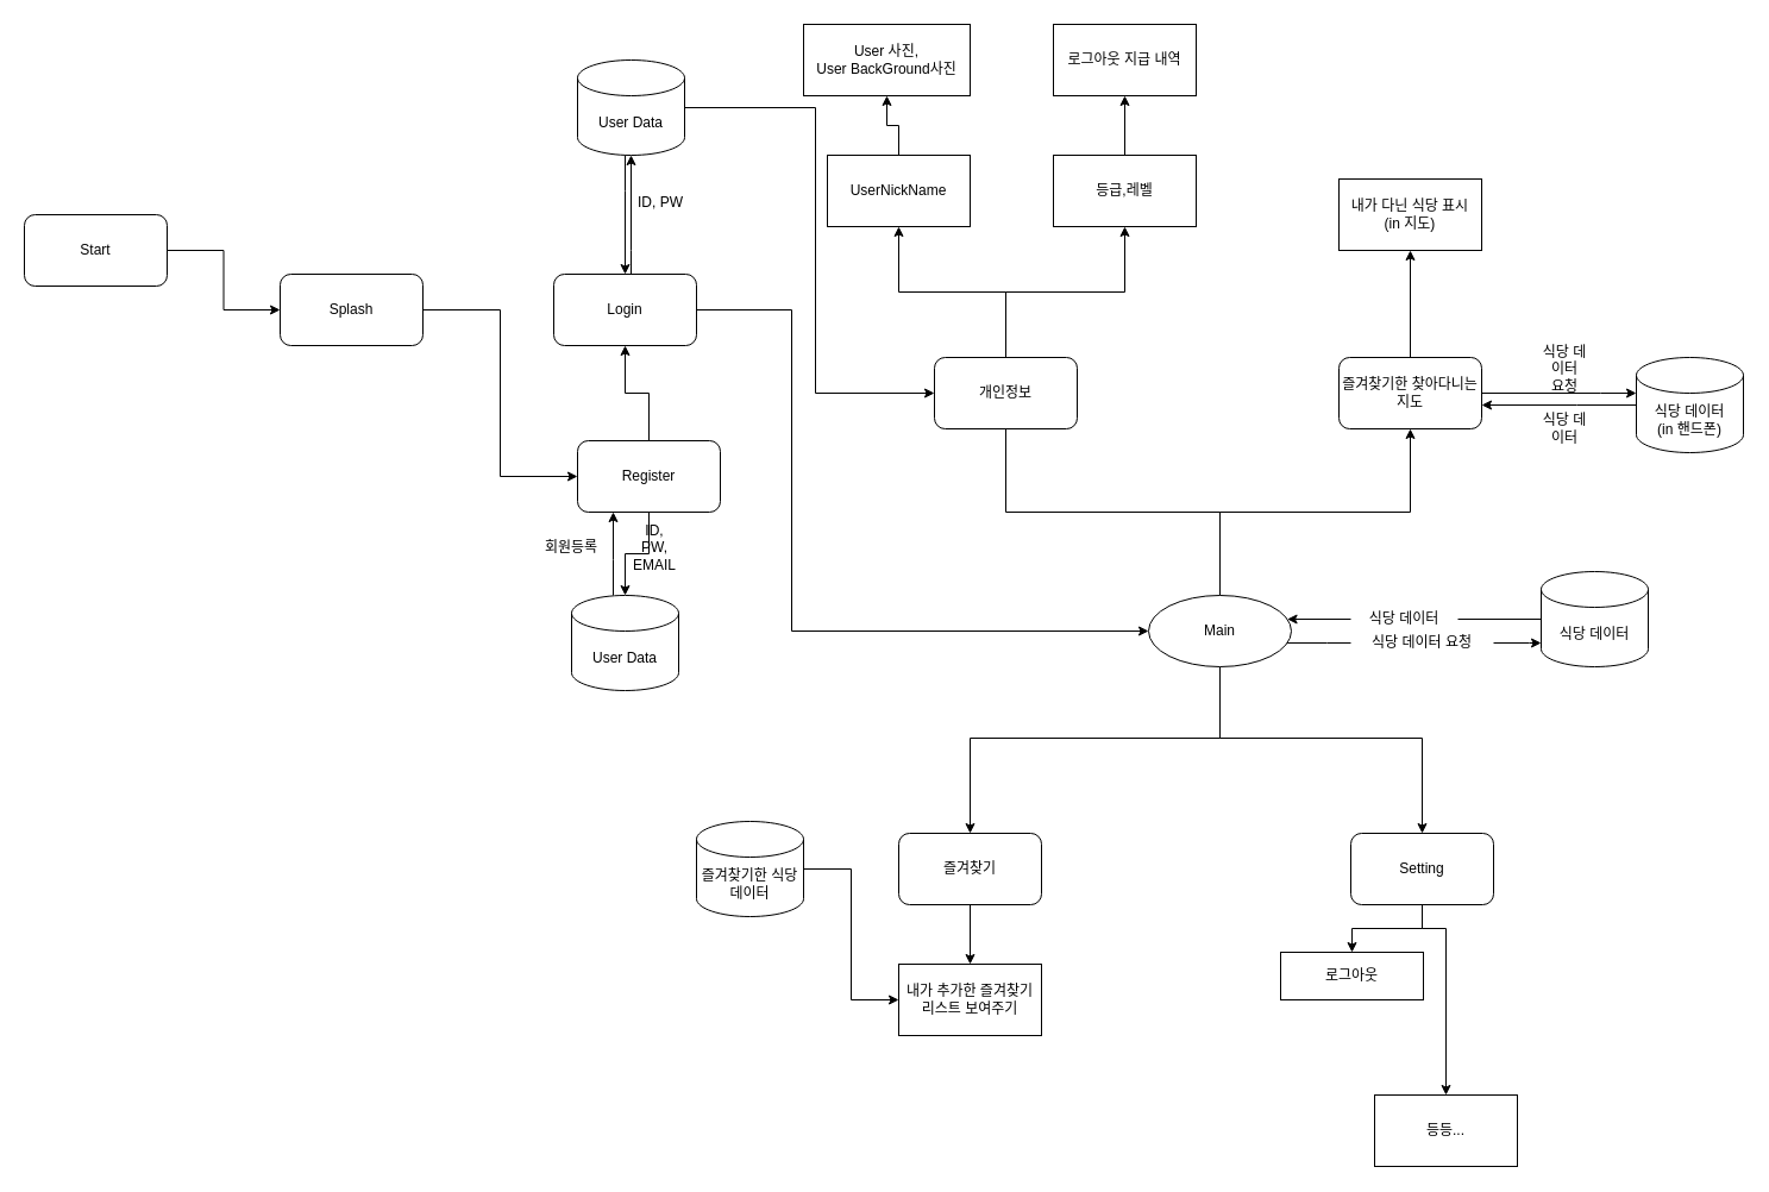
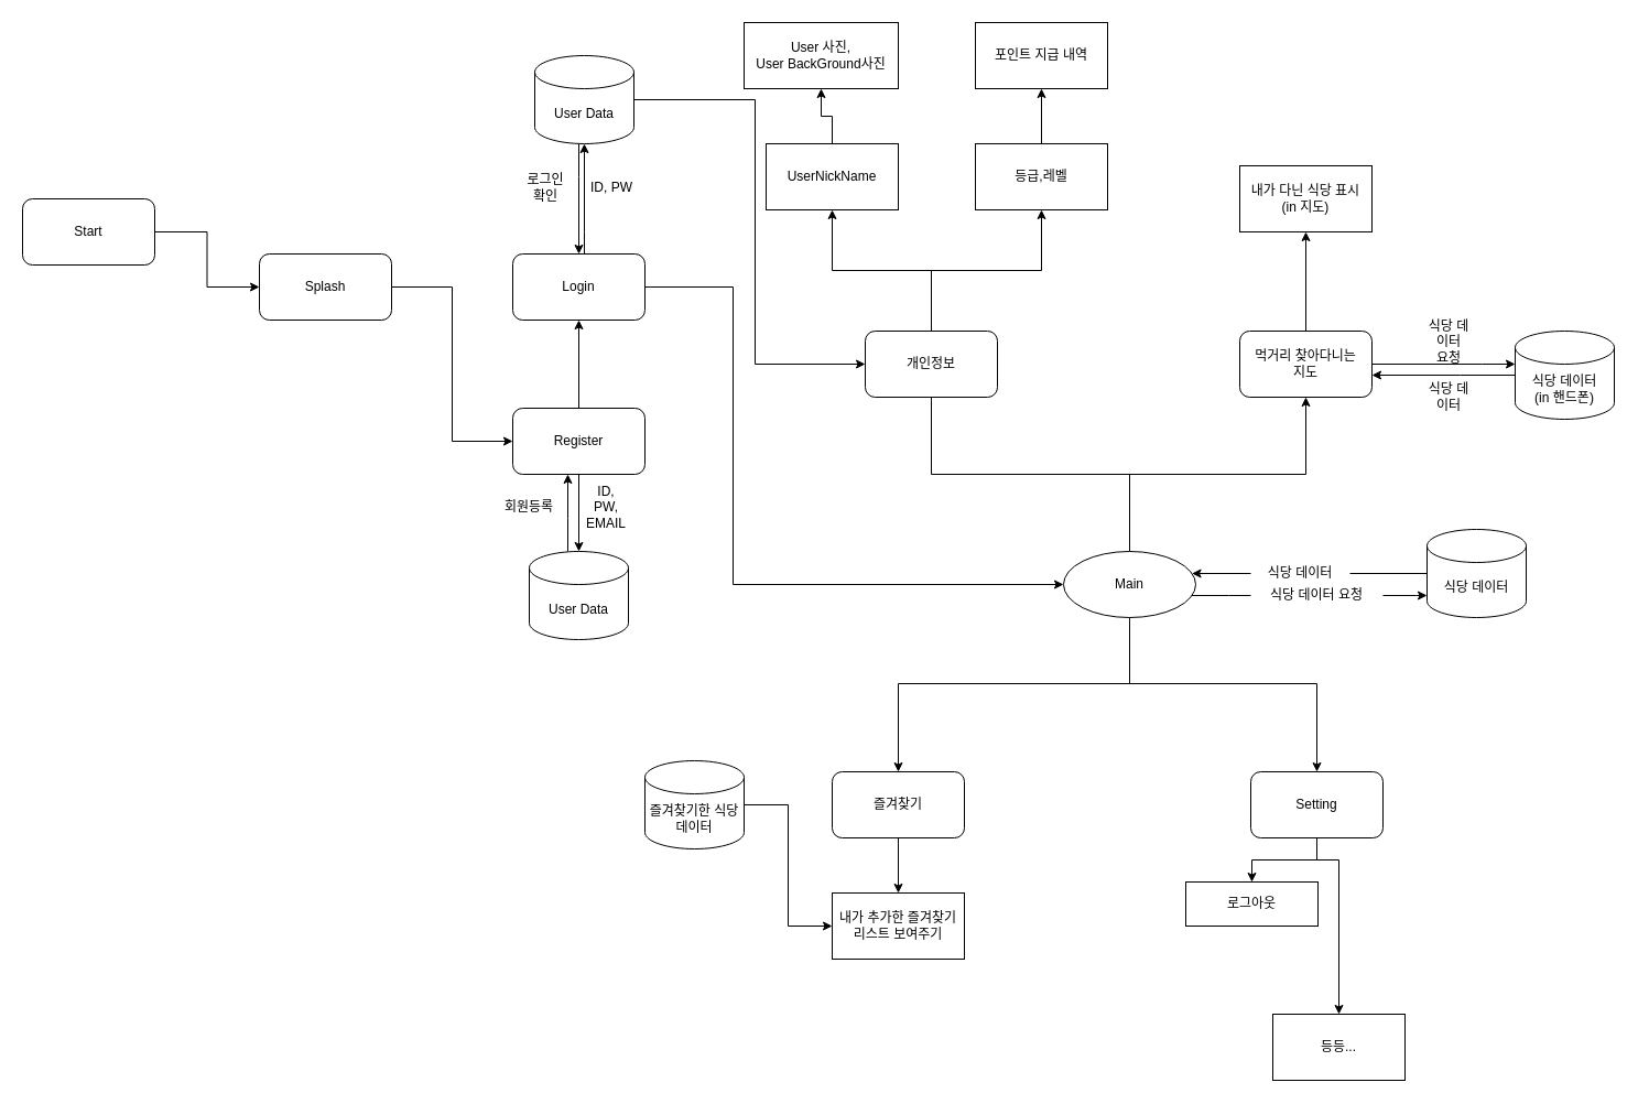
  <mxCell id="0" />
  <mxCell id="1" parent="0" />
  <mxCell id="2" style="edgeStyle=orthogonalEdgeStyle;rounded=0;orthogonalLoop=1;jettySize=auto;html=1;" edge="1" parent="1" source="3" target="5"><mxGeometry relative="1" as="geometry" /></mxCell>
  <mxCell id="3" value="Start" style="rounded=1;whiteSpace=wrap;html=1;" vertex="1" parent="1"><mxGeometry x="20" y="180" width="120" height="60" as="geometry" /></mxCell>
  <mxCell id="4" style="edgeStyle=orthogonalEdgeStyle;rounded=0;orthogonalLoop=1;jettySize=auto;html=1;entryX=0;entryY=0.5;entryDx=0;entryDy=0;" edge="1" parent="1" source="5" target="11"><mxGeometry relative="1" as="geometry" /></mxCell>
  <mxCell id="5" value="Splash" style="rounded=1;whiteSpace=wrap;html=1;" vertex="1" parent="1"><mxGeometry x="235" y="230" width="120" height="60" as="geometry" /></mxCell>
  <mxCell id="6" style="edgeStyle=orthogonalEdgeStyle;rounded=0;orthogonalLoop=1;jettySize=auto;html=1;" edge="1" parent="1" source="8" target="17"><mxGeometry relative="1" as="geometry"><Array as="points"><mxPoint x="665" y="260" /><mxPoint x="665" y="530" /></Array></mxGeometry></mxCell>
  <mxCell id="7" style="edgeStyle=orthogonalEdgeStyle;rounded=0;orthogonalLoop=1;jettySize=auto;html=1;" edge="1" parent="1" source="8" target="31"><mxGeometry relative="1" as="geometry"><Array as="points"><mxPoint x="530" y="210" /><mxPoint x="530" y="210" /></Array></mxGeometry></mxCell>
  <mxCell id="8" value="Login" style="rounded=1;whiteSpace=wrap;html=1;" vertex="1" parent="1"><mxGeometry x="465" y="230" width="120" height="60" as="geometry" /></mxCell>
  <mxCell id="9" style="edgeStyle=orthogonalEdgeStyle;rounded=0;orthogonalLoop=1;jettySize=auto;html=1;" edge="1" parent="1" source="11" target="8"><mxGeometry relative="1" as="geometry" /></mxCell>
  <mxCell id="10" style="edgeStyle=orthogonalEdgeStyle;rounded=0;orthogonalLoop=1;jettySize=auto;html=1;" edge="1" parent="1" source="11" target="35"><mxGeometry relative="1" as="geometry" /></mxCell>
- <mxCell id="11" value="Register" style="rounded=1;whiteSpace=wrap;html=1;" vertex="1" parent="1"><mxGeometry x="485" y="370" width="120" height="60" as="geometry" /></mxCell>
+ <mxCell id="11" value="Register" style="rounded=1;whiteSpace=wrap;html=1;" vertex="1" parent="1"><mxGeometry x="465" y="370" width="120" height="60" as="geometry" /></mxCell>
  <mxCell id="12" style="edgeStyle=orthogonalEdgeStyle;rounded=0;orthogonalLoop=1;jettySize=auto;html=1;" edge="1" parent="1" source="17" target="23"><mxGeometry relative="1" as="geometry"><Array as="points"><mxPoint x="1025" y="430" /><mxPoint x="1185" y="430" /></Array></mxGeometry></mxCell>
  <mxCell id="13" style="edgeStyle=orthogonalEdgeStyle;rounded=0;orthogonalLoop=1;jettySize=auto;html=1;" edge="1" parent="1" source="17" target="25"><mxGeometry relative="1" as="geometry"><Array as="points"><mxPoint x="1025" y="620" /><mxPoint x="815" y="620" /></Array></mxGeometry></mxCell>
  <mxCell id="14" style="edgeStyle=orthogonalEdgeStyle;rounded=0;orthogonalLoop=1;jettySize=auto;html=1;" edge="1" parent="1" source="17" target="28"><mxGeometry relative="1" as="geometry"><Array as="points"><mxPoint x="1025" y="620" /><mxPoint x="1195" y="620" /></Array></mxGeometry></mxCell>
  <mxCell id="15" style="edgeStyle=orthogonalEdgeStyle;rounded=0;orthogonalLoop=1;jettySize=auto;html=1;endArrow=none;" edge="1" parent="1" source="17" target="20"><mxGeometry relative="1" as="geometry"><Array as="points"><mxPoint x="1025" y="430" /><mxPoint x="845" y="430" /></Array></mxGeometry></mxCell>
  <mxCell id="16" style="edgeStyle=orthogonalEdgeStyle;rounded=0;orthogonalLoop=1;jettySize=auto;html=1;startArrow=none;" edge="1" parent="1" source="46" target="45"><mxGeometry relative="1" as="geometry"><Array as="points"><mxPoint x="1285" y="540" /><mxPoint x="1285" y="540" /></Array></mxGeometry></mxCell>
  <mxCell id="17" value="Main" style="ellipse;whiteSpace=wrap;html=1;" vertex="1" parent="1"><mxGeometry x="965" y="500" width="120" height="60" as="geometry" /></mxCell>
  <mxCell id="18" style="edgeStyle=orthogonalEdgeStyle;rounded=0;orthogonalLoop=1;jettySize=auto;html=1;entryX=0.5;entryY=1;entryDx=0;entryDy=0;" edge="1" parent="1" source="20" target="39"><mxGeometry relative="1" as="geometry" /></mxCell>
  <mxCell id="19" style="edgeStyle=orthogonalEdgeStyle;rounded=0;orthogonalLoop=1;jettySize=auto;html=1;" edge="1" parent="1" source="20" target="41"><mxGeometry relative="1" as="geometry" /></mxCell>
  <mxCell id="20" value="개인정보" style="rounded=1;whiteSpace=wrap;html=1;" vertex="1" parent="1"><mxGeometry x="785" y="300" width="120" height="60" as="geometry" /></mxCell>
  <mxCell id="21" style="edgeStyle=orthogonalEdgeStyle;rounded=0;orthogonalLoop=1;jettySize=auto;html=1;" edge="1" parent="1" source="23" target="51"><mxGeometry relative="1" as="geometry"><Array as="points"><mxPoint x="1345" y="330" /><mxPoint x="1345" y="330" /></Array></mxGeometry></mxCell>
  <mxCell id="22" style="edgeStyle=orthogonalEdgeStyle;rounded=0;orthogonalLoop=1;jettySize=auto;html=1;" edge="1" parent="1" source="23" target="54"><mxGeometry relative="1" as="geometry" /></mxCell>
- <mxCell id="23" value="즐겨찾기한 찾아다니는 &lt;br&gt;지도" style="rounded=1;whiteSpace=wrap;html=1;" vertex="1" parent="1"><mxGeometry x="1125" y="300" width="120" height="60" as="geometry" /></mxCell>
+ <mxCell id="23" value="먹거리 찾아다니는 &lt;br&gt;지도" style="rounded=1;whiteSpace=wrap;html=1;" vertex="1" parent="1"><mxGeometry x="1125" y="300" width="120" height="60" as="geometry" /></mxCell>
  <mxCell id="24" style="edgeStyle=orthogonalEdgeStyle;rounded=0;orthogonalLoop=1;jettySize=auto;html=1;" edge="1" parent="1" source="25" target="55"><mxGeometry relative="1" as="geometry" /></mxCell>
  <mxCell id="25" value="즐겨찾기" style="rounded=1;whiteSpace=wrap;html=1;" vertex="1" parent="1"><mxGeometry x="755" y="700" width="120" height="60" as="geometry" /></mxCell>
  <mxCell id="26" style="edgeStyle=orthogonalEdgeStyle;rounded=0;orthogonalLoop=1;jettySize=auto;html=1;" edge="1" parent="1" source="28" target="58"><mxGeometry relative="1" as="geometry" /></mxCell>
  <mxCell id="27" style="edgeStyle=orthogonalEdgeStyle;rounded=0;orthogonalLoop=1;jettySize=auto;html=1;" edge="1" parent="1" source="28" target="59"><mxGeometry relative="1" as="geometry"><Array as="points"><mxPoint x="1195" y="780" /><mxPoint x="1215" y="780" /></Array></mxGeometry></mxCell>
  <mxCell id="28" value="Setting" style="rounded=1;whiteSpace=wrap;html=1;" vertex="1" parent="1"><mxGeometry x="1135" y="700" width="120" height="60" as="geometry" /></mxCell>
  <mxCell id="29" style="edgeStyle=orthogonalEdgeStyle;rounded=0;orthogonalLoop=1;jettySize=auto;html=1;" edge="1" parent="1" source="31" target="8"><mxGeometry relative="1" as="geometry"><Array as="points"><mxPoint x="525" y="160" /><mxPoint x="525" y="160" /></Array></mxGeometry></mxCell>
  <mxCell id="30" style="edgeStyle=orthogonalEdgeStyle;rounded=0;orthogonalLoop=1;jettySize=auto;html=1;" edge="1" parent="1" source="31" target="20"><mxGeometry relative="1" as="geometry"><Array as="points"><mxPoint x="685" y="90" /><mxPoint x="685" y="330" /></Array></mxGeometry></mxCell>
  <mxCell id="31" value="User Data" style="shape=cylinder3;whiteSpace=wrap;html=1;boundedLbl=1;backgroundOutline=1;size=15;" vertex="1" parent="1"><mxGeometry x="485" y="50" width="90" height="80" as="geometry" /></mxCell>
  <mxCell id="32" value="ID, PW" style="text;html=1;strokeColor=none;fillColor=none;align=center;verticalAlign=middle;whiteSpace=wrap;rounded=0;" vertex="1" parent="1"><mxGeometry x="535" y="160" width="40" height="20" as="geometry" /></mxCell>
+ <mxCell id="33" value="로그인 확인" style="text;html=1;strokeColor=none;fillColor=none;align=center;verticalAlign=middle;whiteSpace=wrap;rounded=0;" vertex="1" parent="1"><mxGeometry x="475" y="160" width="40" height="20" as="geometry" /></mxCell>
  <mxCell id="34" style="edgeStyle=orthogonalEdgeStyle;rounded=0;orthogonalLoop=1;jettySize=auto;html=1;" edge="1" parent="1" source="35" target="11"><mxGeometry relative="1" as="geometry"><Array as="points"><mxPoint x="515" y="470" /><mxPoint x="515" y="470" /></Array></mxGeometry></mxCell>
  <mxCell id="35" value="User Data" style="shape=cylinder3;whiteSpace=wrap;html=1;boundedLbl=1;backgroundOutline=1;size=15;" vertex="1" parent="1"><mxGeometry x="480" y="500" width="90" height="80" as="geometry" /></mxCell>
  <mxCell id="36" value="ID, PW, EMAIL" style="text;html=1;strokeColor=none;fillColor=none;align=center;verticalAlign=middle;whiteSpace=wrap;rounded=0;" vertex="1" parent="1"><mxGeometry x="530" y="450" width="40" height="20" as="geometry" /></mxCell>
  <mxCell id="37" value="회원등록" style="text;html=1;strokeColor=none;fillColor=none;align=center;verticalAlign=middle;whiteSpace=wrap;rounded=0;" vertex="1" parent="1"><mxGeometry x="455" y="450" width="50" height="20" as="geometry" /></mxCell>
  <mxCell id="38" style="edgeStyle=orthogonalEdgeStyle;rounded=0;orthogonalLoop=1;jettySize=auto;html=1;" edge="1" parent="1" source="39" target="42"><mxGeometry relative="1" as="geometry" /></mxCell>
  <mxCell id="39" value="등급,레벨" style="rounded=0;whiteSpace=wrap;html=1;" vertex="1" parent="1"><mxGeometry x="885" y="130" width="120" height="60" as="geometry" /></mxCell>
  <mxCell id="40" style="edgeStyle=orthogonalEdgeStyle;rounded=0;orthogonalLoop=1;jettySize=auto;html=1;" edge="1" parent="1" source="41" target="43"><mxGeometry relative="1" as="geometry" /></mxCell>
  <mxCell id="41" value="UserNickName" style="rounded=0;whiteSpace=wrap;html=1;" vertex="1" parent="1"><mxGeometry x="695" y="130" width="120" height="60" as="geometry" /></mxCell>
- <mxCell id="42" value="로그아웃 지급 내역" style="rounded=0;whiteSpace=wrap;html=1;" vertex="1" parent="1"><mxGeometry x="885" y="20" width="120" height="60" as="geometry" /></mxCell>
+ <mxCell id="42" value="포인트 지급 내역" style="rounded=0;whiteSpace=wrap;html=1;" vertex="1" parent="1"><mxGeometry x="885" y="20" width="120" height="60" as="geometry" /></mxCell>
  <mxCell id="43" value="User 사진, &lt;br&gt;User BackGround사진" style="rounded=0;whiteSpace=wrap;html=1;" vertex="1" parent="1"><mxGeometry x="675" y="20" width="140" height="60" as="geometry" /></mxCell>
  <mxCell id="44" style="edgeStyle=orthogonalEdgeStyle;rounded=0;orthogonalLoop=1;jettySize=auto;html=1;startArrow=none;" edge="1" parent="1" source="48" target="17"><mxGeometry relative="1" as="geometry"><Array as="points"><mxPoint x="1185" y="520" /></Array></mxGeometry></mxCell>
  <mxCell id="45" value="식당 데이터" style="shape=cylinder3;whiteSpace=wrap;html=1;boundedLbl=1;backgroundOutline=1;size=15;" vertex="1" parent="1"><mxGeometry x="1295" y="480" width="90" height="80" as="geometry" /></mxCell>
  <mxCell id="46" value="식당 데이터 요청" style="text;html=1;strokeColor=none;fillColor=none;align=center;verticalAlign=middle;whiteSpace=wrap;rounded=0;" vertex="1" parent="1"><mxGeometry x="1135" y="530" width="120" height="20" as="geometry" /></mxCell>
  <mxCell id="47" value="" style="edgeStyle=orthogonalEdgeStyle;rounded=0;orthogonalLoop=1;jettySize=auto;html=1;endArrow=none;" edge="1" parent="1" source="17" target="46"><mxGeometry relative="1" as="geometry"><mxPoint x="1085" y="530.029" as="sourcePoint" /><mxPoint x="1295" y="530.029" as="targetPoint" /><Array as="points"><mxPoint x="1115" y="540" /><mxPoint x="1115" y="540" /></Array></mxGeometry></mxCell>
  <mxCell id="48" value="식당 데이터" style="text;html=1;strokeColor=none;fillColor=none;align=center;verticalAlign=middle;whiteSpace=wrap;rounded=0;" vertex="1" parent="1"><mxGeometry x="1135" y="510" width="90" height="20" as="geometry" /></mxCell>
  <mxCell id="49" value="" style="edgeStyle=orthogonalEdgeStyle;rounded=0;orthogonalLoop=1;jettySize=auto;html=1;endArrow=none;" edge="1" parent="1" source="45" target="48"><mxGeometry relative="1" as="geometry"><mxPoint x="1295" y="520.029" as="sourcePoint" /><mxPoint x="1085" y="520.029" as="targetPoint" /><Array as="points"><mxPoint x="1185" y="520" /></Array></mxGeometry></mxCell>
  <mxCell id="50" style="edgeStyle=orthogonalEdgeStyle;rounded=0;orthogonalLoop=1;jettySize=auto;html=1;" edge="1" parent="1" source="51" target="23"><mxGeometry relative="1" as="geometry"><Array as="points"><mxPoint x="1325" y="340" /><mxPoint x="1325" y="340" /></Array></mxGeometry></mxCell>
  <mxCell id="51" value="식당 데이터&lt;br&gt;(in 핸드폰)" style="shape=cylinder3;whiteSpace=wrap;html=1;boundedLbl=1;backgroundOutline=1;size=15;" vertex="1" parent="1"><mxGeometry x="1375" y="300" width="90" height="80" as="geometry" /></mxCell>
  <mxCell id="52" value="식당 데이터" style="text;html=1;strokeColor=none;fillColor=none;align=center;verticalAlign=middle;whiteSpace=wrap;rounded=0;" vertex="1" parent="1"><mxGeometry x="1295" y="350" width="40" height="20" as="geometry" /></mxCell>
  <mxCell id="53" value="식당 데이터&lt;br&gt;요청" style="text;html=1;strokeColor=none;fillColor=none;align=center;verticalAlign=middle;whiteSpace=wrap;rounded=0;" vertex="1" parent="1"><mxGeometry x="1295" y="300" width="40" height="20" as="geometry" /></mxCell>
  <mxCell id="54" value="내가 다닌 식당 표시&lt;br&gt;(in 지도)" style="rounded=0;whiteSpace=wrap;html=1;" vertex="1" parent="1"><mxGeometry x="1125" y="150" width="120" height="60" as="geometry" /></mxCell>
  <mxCell id="55" value="내가 추가한 즐겨찾기 리스트 보여주기" style="rounded=0;whiteSpace=wrap;html=1;" vertex="1" parent="1"><mxGeometry x="755" y="810" width="120" height="60" as="geometry" /></mxCell>
  <mxCell id="56" style="edgeStyle=orthogonalEdgeStyle;rounded=0;orthogonalLoop=1;jettySize=auto;html=1;" edge="1" parent="1" source="57" target="55"><mxGeometry relative="1" as="geometry"><Array as="points"><mxPoint x="715" y="730" /><mxPoint x="715" y="840" /></Array></mxGeometry></mxCell>
  <mxCell id="57" value="즐겨찾기한 식당 데이터" style="shape=cylinder3;whiteSpace=wrap;html=1;boundedLbl=1;backgroundOutline=1;size=15;" vertex="1" parent="1"><mxGeometry x="585" y="690" width="90" height="80" as="geometry" /></mxCell>
  <mxCell id="58" value="로그아웃" style="rounded=0;whiteSpace=wrap;html=1;" vertex="1" parent="1"><mxGeometry x="1076" y="800" width="120" height="40" as="geometry" /></mxCell>
  <mxCell id="59" value="등등..." style="rounded=0;whiteSpace=wrap;html=1;" vertex="1" parent="1"><mxGeometry x="1155" y="920" width="120" height="60" as="geometry" /></mxCell>
